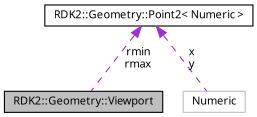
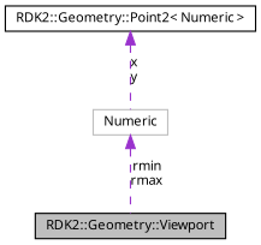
  digraph {
    node [color=black fillcolor=white fontname="FreeSans.ttf" fontsize=10 shape=record style=filled]
    edge [color=darkorchid3 dir=back fontname="FreeSans.ttf" fontsize=10 labelfontname="FreeSans.ttf" labelfontsize=10 style=dashed]
    n1 [fillcolor=grey75 fontcolor=black height=0.2 label="RDK2::Geometry::Viewport" width=0.4]
    n2 [height=0.2 label="RDK2::Geometry::Point2\< Numeric \>" width=0.4]
    n3 [color=grey75 height=0.2 label=Numeric width=0.4]
-   n2 -> n1 [label="rmin\nrmax"]
+   n3 -> n1 [label="rmin\nrmax"]
    n2 -> n3 [label="x\ny"]
  }
